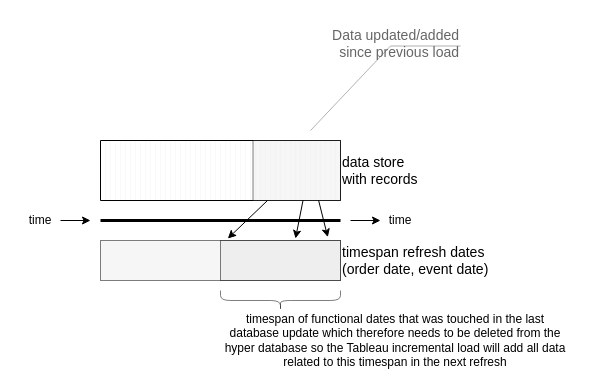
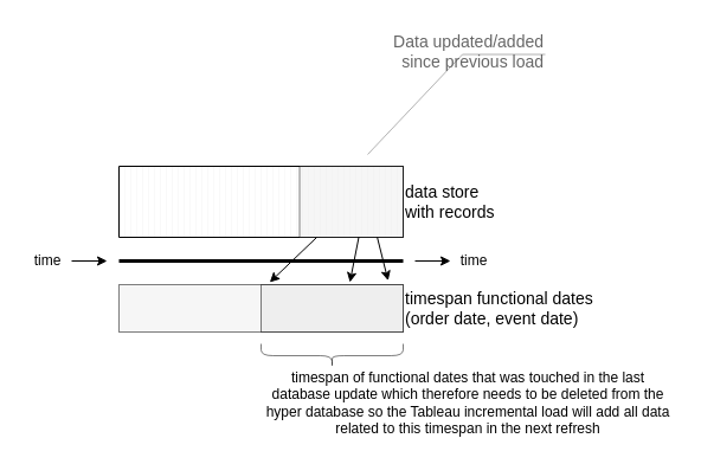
  <mxCell id="0" />
  <mxCell id="1" parent="0" />
  <mxCell id="2" value="data store&lt;br&gt;with records" style="verticalLabelPosition=bottom;verticalAlign=middle;html=1;shape=mxgraph.basic.patternFillRect;fillStyle=hor;step=5;fillStrokeWidth=0.2;fillStrokeColor=#dddddd;rotation=90;labelPosition=center;align=left;horizontal=0;fontSize=14;" vertex="1" parent="1"><mxGeometry x="190" y="50" width="60" height="240" as="geometry" /></mxCell>
  <mxCell id="3" value="" style="rounded=0;whiteSpace=wrap;html=1;opacity=50;fillColor=#EDEDED;rotation=90;" vertex="1" parent="1"><mxGeometry x="266.25" y="126.25" width="60" height="87.5" as="geometry" /></mxCell>
  <mxCell id="4" value="&lt;font style=&quot;font-size: 14px;&quot;&gt;Data updated/added &lt;br style=&quot;font-size: 14px;&quot;&gt;since previous load&lt;/font&gt;" style="strokeWidth=1;shadow=0;dashed=0;align=center;html=1;shape=mxgraph.mockup.text.callout;linkText=;textSize=17;textColor=#666666;callDir=NE;callStyle=line;fontSize=14;fontColor=#666666;align=right;verticalAlign=top;strokeColor=#666666;fillColor=#EDEDED;opacity=50;horizontal=1;" vertex="1" parent="1"><mxGeometry x="310" y="20" width="150" height="110" as="geometry" /></mxCell>
  <mxCell id="5" value="" style="endArrow=none;html=1;strokeWidth=3;" edge="1" parent="1"><mxGeometry width="50" height="50" relative="1" as="geometry"><mxPoint x="100" y="220" as="sourcePoint" /><mxPoint x="340" y="220" as="targetPoint" /></mxGeometry></mxCell>
  <mxCell id="6" value="" style="endArrow=classic;html=1;strokeWidth=1;" edge="1" parent="1"><mxGeometry width="50" height="50" relative="1" as="geometry"><mxPoint x="350" y="220" as="sourcePoint" /><mxPoint x="380" y="220" as="targetPoint" /></mxGeometry></mxCell>
  <mxCell id="7" value="" style="endArrow=classic;html=1;strokeWidth=1;" edge="1" parent="1"><mxGeometry width="50" height="50" relative="1" as="geometry"><mxPoint x="60" y="220" as="sourcePoint" /><mxPoint x="90" y="220" as="targetPoint" /></mxGeometry></mxCell>
  <mxCell id="8" value="time" style="text;html=1;strokeColor=none;fillColor=none;align=center;verticalAlign=middle;whiteSpace=wrap;rounded=0;opacity=50;" vertex="1" parent="1"><mxGeometry x="20" y="210" width="40" height="20" as="geometry" /></mxCell>
- <mxCell id="9" value="timespan refresh dates &lt;br&gt;(order date, event date)" style="rounded=0;whiteSpace=wrap;html=1;fillColor=#EDEDED;opacity=50;labelPosition=right;verticalLabelPosition=middle;align=left;verticalAlign=middle;fontSize=14;" vertex="1" parent="1"><mxGeometry x="100" y="240" width="240" height="40" as="geometry" /></mxCell>
+ <mxCell id="9" value="timespan functional dates &lt;br&gt;(order date, event date)" style="rounded=0;whiteSpace=wrap;html=1;fillColor=#EDEDED;opacity=50;labelPosition=right;verticalLabelPosition=middle;align=left;verticalAlign=middle;fontSize=14;" vertex="1" parent="1"><mxGeometry x="100" y="240" width="240" height="40" as="geometry" /></mxCell>
  <mxCell id="10" value="time" style="text;html=1;strokeColor=none;fillColor=none;align=center;verticalAlign=middle;whiteSpace=wrap;rounded=0;opacity=50;" vertex="1" parent="1"><mxGeometry x="380" y="210" width="40" height="20" as="geometry" /></mxCell>
  <mxCell id="11" value="" style="endArrow=classic;html=1;strokeWidth=1;entryX=0.061;entryY=-0.05;entryDx=0;entryDy=0;entryPerimeter=0;" edge="1" parent="1" target="14"><mxGeometry width="50" height="50" relative="1" as="geometry"><mxPoint x="267" y="200" as="sourcePoint" /><mxPoint x="330" y="250" as="targetPoint" /></mxGeometry></mxCell>
  <mxCell id="12" value="" style="endArrow=classic;html=1;strokeWidth=1;exitX=0.995;exitY=0.428;exitDx=0;exitDy=0;exitPerimeter=0;" edge="1" parent="1" source="3"><mxGeometry width="50" height="50" relative="1" as="geometry"><mxPoint x="280" y="300" as="sourcePoint" /><mxPoint x="295" y="238" as="targetPoint" /></mxGeometry></mxCell>
  <mxCell id="13" value="" style="endArrow=classic;html=1;strokeWidth=1;entryX=0.947;entryY=-0.084;entryDx=0;entryDy=0;entryPerimeter=0;exitX=1;exitY=0.25;exitDx=0;exitDy=0;" edge="1" parent="1" source="3" target="9"><mxGeometry width="50" height="50" relative="1" as="geometry"><mxPoint x="327" y="200" as="sourcePoint" /><mxPoint x="330" y="250" as="targetPoint" /></mxGeometry></mxCell>
  <mxCell id="14" value="" style="rounded=0;whiteSpace=wrap;html=1;opacity=50;fillColor=#E8E8E8;" vertex="1" parent="1"><mxGeometry x="220" y="240" width="120" height="40" as="geometry" /></mxCell>
  <mxCell id="15" value="" style="shape=curlyBracket;whiteSpace=wrap;html=1;rounded=1;fillColor=#E8E8E8;opacity=50;align=left;rotation=-90;size=0.5;" vertex="1" parent="1"><mxGeometry x="270" y="240" width="20" height="120" as="geometry" /></mxCell>
  <mxCell id="16" value="timespan of functional dates that was touched in the last database update which therefore needs to be deleted from the hyper database so the Tableau incremental load will add all data related to this timespan in the next refresh" style="text;html=1;strokeColor=none;fillColor=none;align=center;verticalAlign=middle;whiteSpace=wrap;rounded=0;opacity=50;" vertex="1" parent="1"><mxGeometry x="220" y="310" width="350" height="60" as="geometry" /></mxCell>
